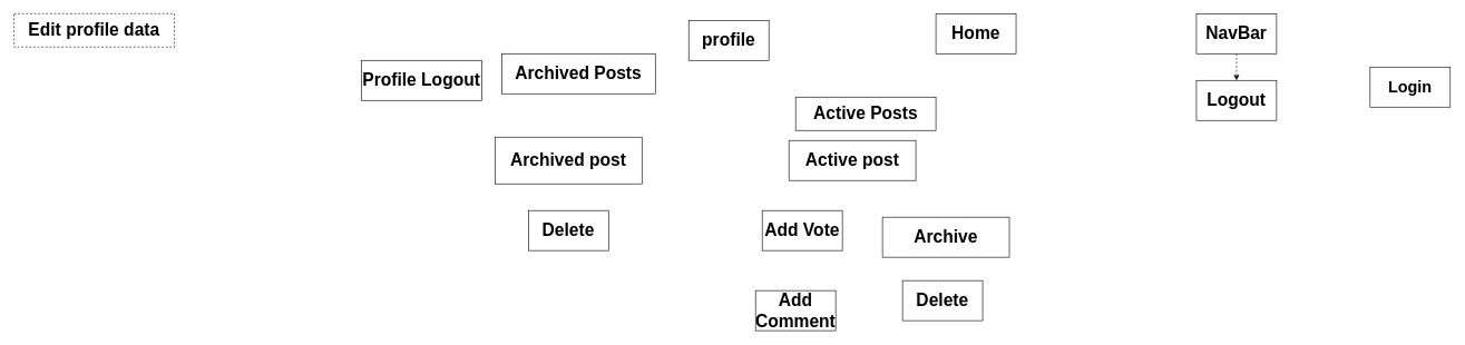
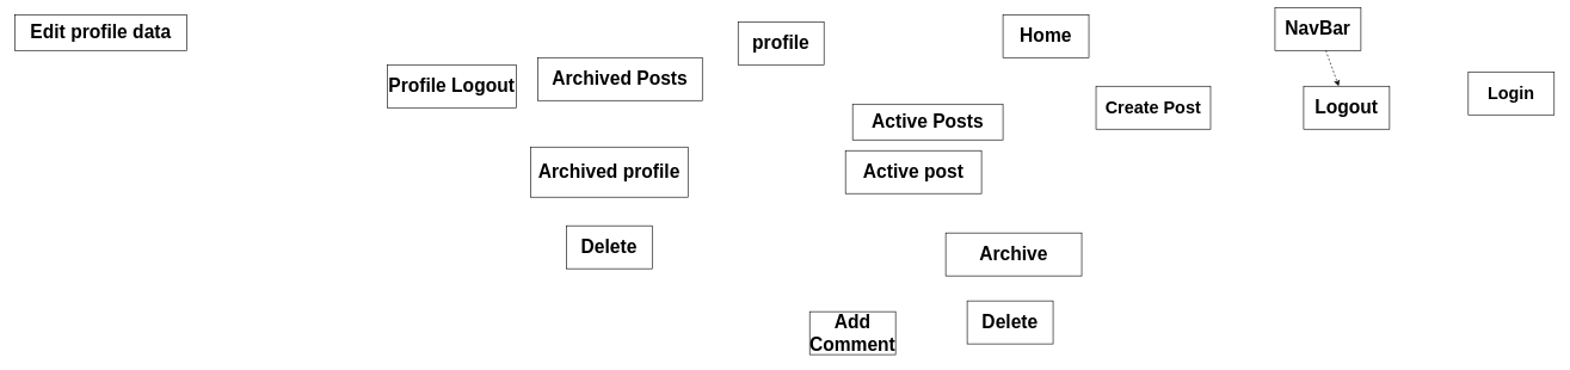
  <mxCell id="0" />
  <mxCell id="1" parent="0" />
  <mxCell id="2" value="&lt;h1&gt;Login&lt;/h1&gt;" style="rounded=0;whiteSpace=wrap;html=1;" vertex="1" parent="1"><mxGeometry x="2050" y="100" width="120" height="60" as="geometry" /></mxCell>
+ <mxCell id="3" value="&lt;h1&gt;Create Post&lt;/h1&gt;" style="rounded=0;whiteSpace=wrap;html=1;" vertex="1" parent="1"><mxGeometry x="1530" y="120" width="160" height="60" as="geometry" /></mxCell>
  <mxCell id="4" value="&lt;h1&gt;Active Posts&lt;/h1&gt;" style="rounded=0;whiteSpace=wrap;html=1;fontSize=13;" vertex="1" parent="1"><mxGeometry x="1190" y="145" width="210" height="50" as="geometry" /></mxCell>
  <mxCell id="5" value="&lt;h1&gt;Active post&lt;/h1&gt;" style="rounded=0;whiteSpace=wrap;html=1;fontSize=13;fontStyle=1;" vertex="1" parent="1"><mxGeometry x="1180" y="210" width="190" height="60" as="geometry" /></mxCell>
  <mxCell id="6" value="&lt;h1&gt;Add Comment&lt;/h1&gt;" style="rounded=0;whiteSpace=wrap;html=1;fontSize=13;" vertex="1" parent="1"><mxGeometry x="1130" y="435" width="120" height="60" as="geometry" /></mxCell>
- <mxCell id="7" value="&lt;h1&gt;Add Vote&lt;/h1&gt;" style="rounded=0;whiteSpace=wrap;html=1;fontSize=13;" vertex="1" parent="1"><mxGeometry x="1140" y="315" width="120" height="60" as="geometry" /></mxCell>
  <mxCell id="8" value="&lt;h1&gt;Archive&lt;/h1&gt;" style="rounded=0;whiteSpace=wrap;html=1;fontSize=13;" vertex="1" parent="1"><mxGeometry x="1320" y="325" width="190" height="60" as="geometry" /></mxCell>
  <mxCell id="9" value="&lt;h1&gt;Delete&lt;/h1&gt;" style="rounded=0;whiteSpace=wrap;html=1;fontSize=13;" vertex="1" parent="1"><mxGeometry x="1350" y="420" width="120" height="60" as="geometry" /></mxCell>
- <mxCell id="10" value="&lt;h1&gt;Logout&lt;/h1&gt;" style="rounded=0;whiteSpace=wrap;html=1;fontSize=13;" vertex="1" parent="1"><mxGeometry x="1790" y="120" width="120" height="60" as="geometry" /></mxCell>
+ <mxCell id="10" value="&lt;h1&gt;Logout&lt;/h1&gt;" style="rounded=0;whiteSpace=wrap;html=1;fontSize=13;" vertex="1" parent="1"><mxGeometry x="1820" y="120" width="120" height="60" as="geometry" /></mxCell>
  <mxCell id="11" value="&lt;h1&gt;Home&lt;/h1&gt;" style="rounded=0;whiteSpace=wrap;html=1;fontSize=13;" vertex="1" parent="1"><mxGeometry x="1400" y="20" width="120" height="60" as="geometry" /></mxCell>
  <mxCell id="12" value="&lt;h1&gt;profile&lt;/h1&gt;" style="rounded=0;whiteSpace=wrap;html=1;fontSize=13;" vertex="1" parent="1"><mxGeometry x="1030" y="30" width="120" height="60" as="geometry" /></mxCell>
  <mxCell id="13" value="" style="edgeStyle=none;html=1;fontSize=13;dashed=1;" edge="1" parent="1" source="14" target="10"><mxGeometry relative="1" as="geometry" /></mxCell>
- <mxCell id="14" value="&lt;h1&gt;NavBar&lt;/h1&gt;" style="rounded=0;whiteSpace=wrap;html=1;fontSize=13;" vertex="1" parent="1"><mxGeometry x="1790" y="20" width="120" height="60" as="geometry" /></mxCell>
+ <mxCell id="14" value="&lt;h1&gt;NavBar&lt;/h1&gt;" style="rounded=0;whiteSpace=wrap;html=1;fontSize=13;" vertex="1" parent="1"><mxGeometry x="1780" y="10" width="120" height="60" as="geometry" /></mxCell>
  <mxCell id="15" value="&lt;h1&gt;Archived Posts&lt;/h1&gt;" style="rounded=0;whiteSpace=wrap;html=1;fontSize=13;" vertex="1" parent="1"><mxGeometry x="750" y="80" width="230" height="60" as="geometry" /></mxCell>
  <mxCell id="16" value="&lt;h1&gt;Profile Logout&lt;/h1&gt;" style="rounded=0;whiteSpace=wrap;html=1;fontSize=13;" vertex="1" parent="1"><mxGeometry x="540" y="90" width="180" height="60" as="geometry" /></mxCell>
- <mxCell id="17" value="&lt;h1&gt;Edit profile data&lt;/h1&gt;" style="rounded=0;whiteSpace=wrap;html=1;fontSize=13;dashed=1;" vertex="1" parent="1"><mxGeometry x="20" y="20" width="240" height="50" as="geometry" /></mxCell>
- <mxCell id="18" value="&lt;h1&gt;Archived post&lt;/h1&gt;" style="rounded=0;whiteSpace=wrap;html=1;fontSize=13;fontStyle=1;" vertex="1" parent="1"><mxGeometry x="740" y="205" width="220" height="70" as="geometry" /></mxCell>
+ <mxCell id="17" value="&lt;h1&gt;Edit profile data&lt;/h1&gt;" style="rounded=0;whiteSpace=wrap;html=1;fontSize=13;" vertex="1" parent="1"><mxGeometry x="20" y="20" width="240" height="50" as="geometry" /></mxCell>
+ <mxCell id="18" value="&lt;h1&gt;Archived profile&lt;/h1&gt;" style="rounded=0;whiteSpace=wrap;html=1;fontSize=13;fontStyle=1;" vertex="1" parent="1"><mxGeometry x="740" y="205" width="220" height="70" as="geometry" /></mxCell>
  <mxCell id="19" value="&lt;h1&gt;Delete&lt;/h1&gt;" style="rounded=0;whiteSpace=wrap;html=1;fontSize=13;" vertex="1" parent="1"><mxGeometry x="790" y="315" width="120" height="60" as="geometry" /></mxCell>
